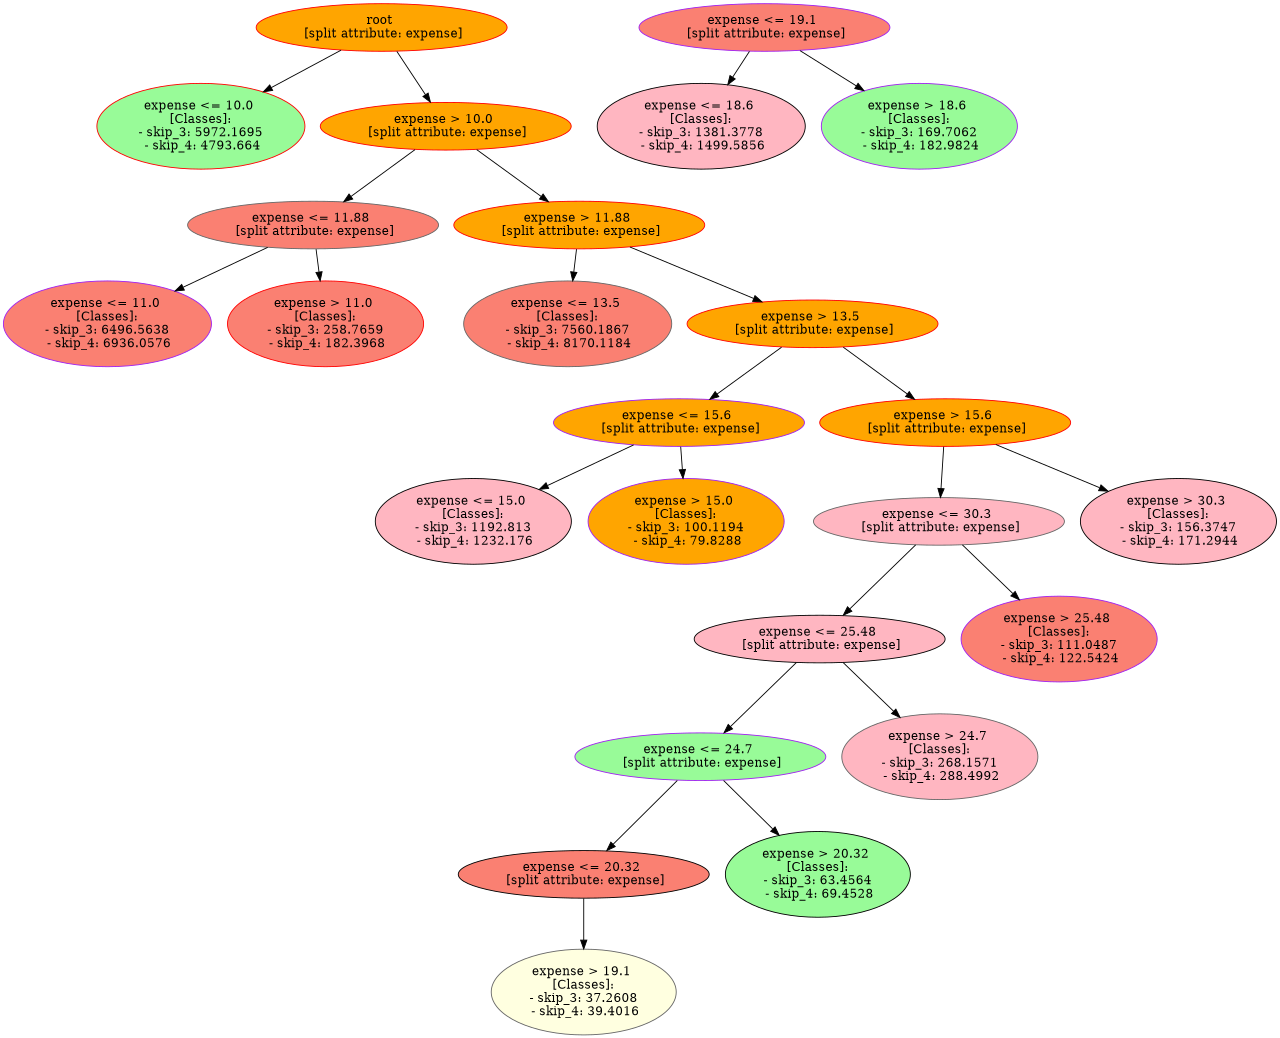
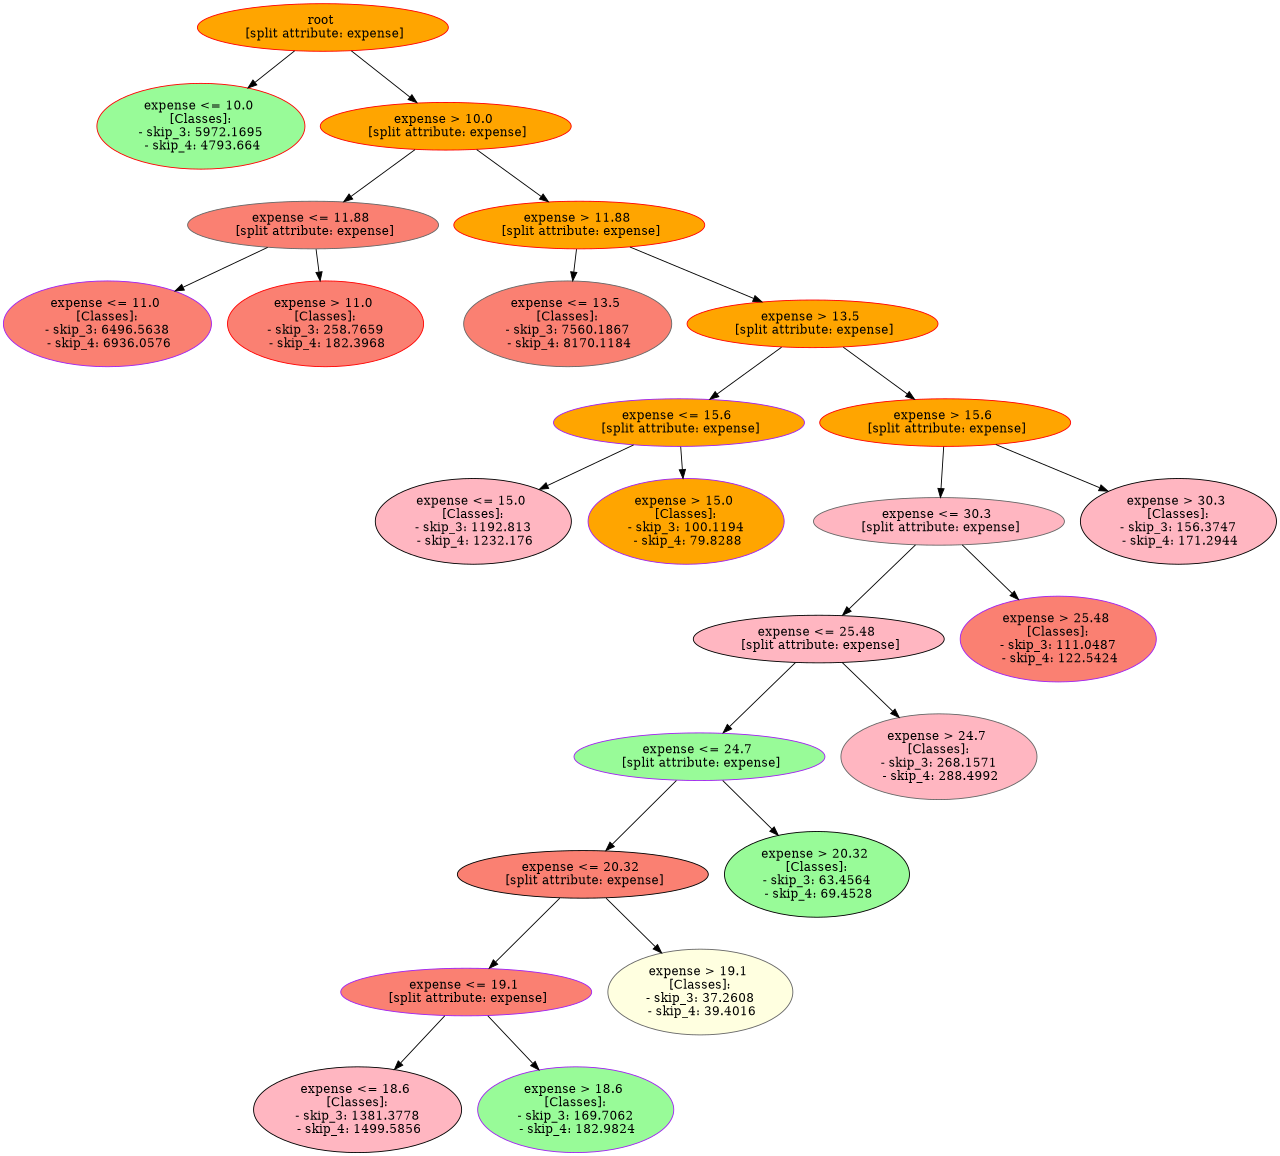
  digraph {
    node [color=red fillcolor=orange style=filled]
    n1 [label="root \n [split attribute: expense]"]
    n2 [fillcolor=palegreen label="expense <= 10.0 \n [Classes]: \n - skip_3: 5972.1695 \n - skip_4: 4793.664"]
    n3 [label="expense > 10.0 \n [split attribute: expense]"]
    n4 [color=gray40 fillcolor=salmon label="expense <= 11.88 \n [split attribute: expense]"]
    n5 [label="expense > 11.88 \n [split attribute: expense]"]
    n6 [color=purple fillcolor=salmon label="expense <= 11.0 \n [Classes]: \n - skip_3: 6496.5638 \n - skip_4: 6936.0576"]
    n7 [fillcolor=salmon label="expense > 11.0 \n [Classes]: \n - skip_3: 258.7659 \n - skip_4: 182.3968"]
    n8 [color=gray40 fillcolor=salmon label="expense <= 13.5 \n [Classes]: \n - skip_3: 7560.1867 \n - skip_4: 8170.1184"]
    n9 [label="expense > 13.5 \n [split attribute: expense]"]
    n10 [color=purple label="expense <= 15.6 \n [split attribute: expense]"]
    n11 [label="expense > 15.6 \n [split attribute: expense]"]
    n12 [color=black fillcolor=lightpink label="expense <= 15.0 \n [Classes]: \n - skip_3: 1192.813 \n - skip_4: 1232.176"]
    n13 [color=purple label="expense > 15.0 \n [Classes]: \n - skip_3: 100.1194 \n - skip_4: 79.8288"]
    n14 [color=gray40 fillcolor=lightpink label="expense <= 30.3 \n [split attribute: expense]"]
    n15 [color=black fillcolor=lightpink label="expense > 30.3 \n [Classes]: \n - skip_3: 156.3747 \n - skip_4: 171.2944"]
    n16 [color=black fillcolor=lightpink label="expense <= 25.48 \n [split attribute: expense]"]
    n17 [color=purple fillcolor=salmon label="expense > 25.48 \n [Classes]: \n - skip_3: 111.0487 \n - skip_4: 122.5424"]
    n18 [color=purple fillcolor=palegreen label="expense <= 24.7 \n [split attribute: expense]"]
    n19 [color=gray40 fillcolor=lightpink label="expense > 24.7 \n [Classes]: \n - skip_3: 268.1571 \n - skip_4: 288.4992"]
    n20 [color=black fillcolor=salmon label="expense <= 20.32 \n [split attribute: expense]"]
    n21 [color=black fillcolor=palegreen label="expense > 20.32 \n [Classes]: \n - skip_3: 63.4564 \n - skip_4: 69.4528"]
    n22 [color=purple fillcolor=salmon label="expense <= 19.1 \n [split attribute: expense]"]
    n23 [color=gray40 fillcolor=lightyellow label="expense > 19.1 \n [Classes]: \n - skip_3: 37.2608 \n - skip_4: 39.4016"]
    n24 [color=black fillcolor=lightpink label="expense <= 18.6 \n [Classes]: \n - skip_3: 1381.3778 \n - skip_4: 1499.5856"]
    n25 [color=purple fillcolor=palegreen label="expense > 18.6 \n [Classes]: \n - skip_3: 169.7062 \n - skip_4: 182.9824"]
    n1 -> n2
    n1 -> n3
    n3 -> n4
    n3 -> n5
    n4 -> n6
    n4 -> n7
    n5 -> n8
    n5 -> n9
    n9 -> n10
    n9 -> n11
    n10 -> n12
    n10 -> n13
    n11 -> n14
    n11 -> n15
    n14 -> n16
    n14 -> n17
    n16 -> n18
    n16 -> n19
    n18 -> n20
    n18 -> n21
+   n20 -> n22
    n20 -> n23
    n22 -> n24
    n22 -> n25
  }
